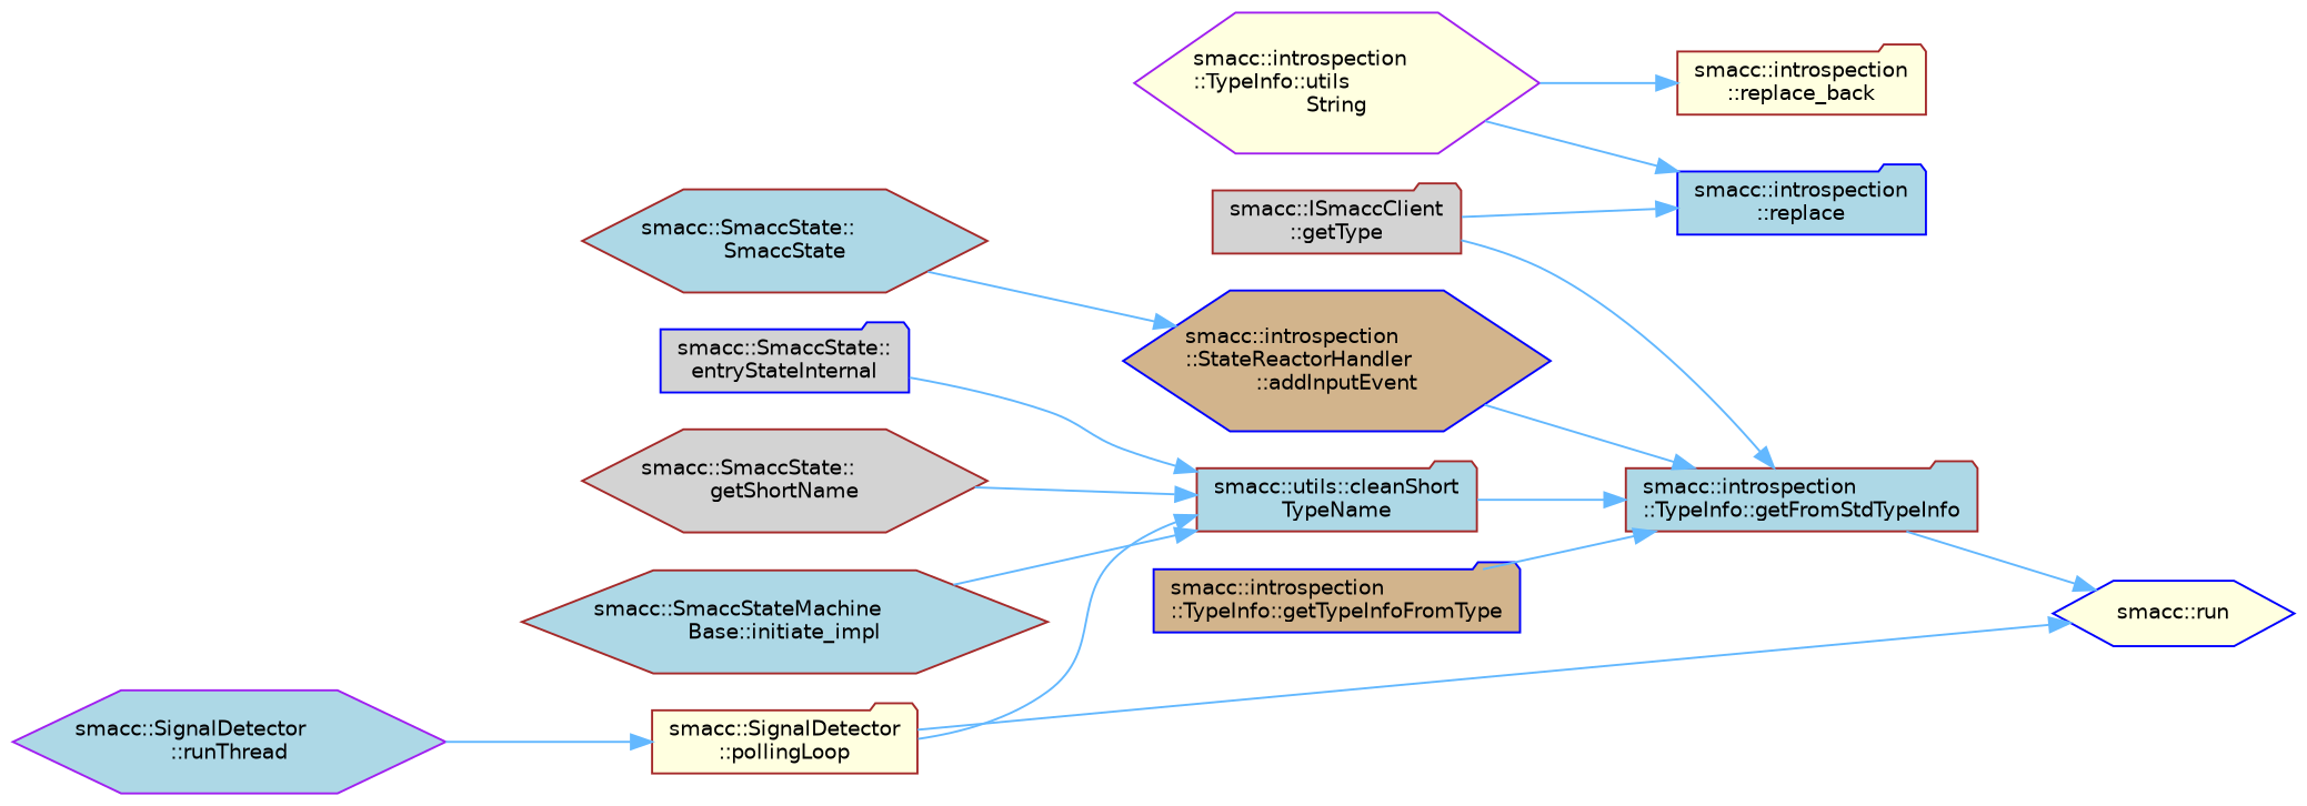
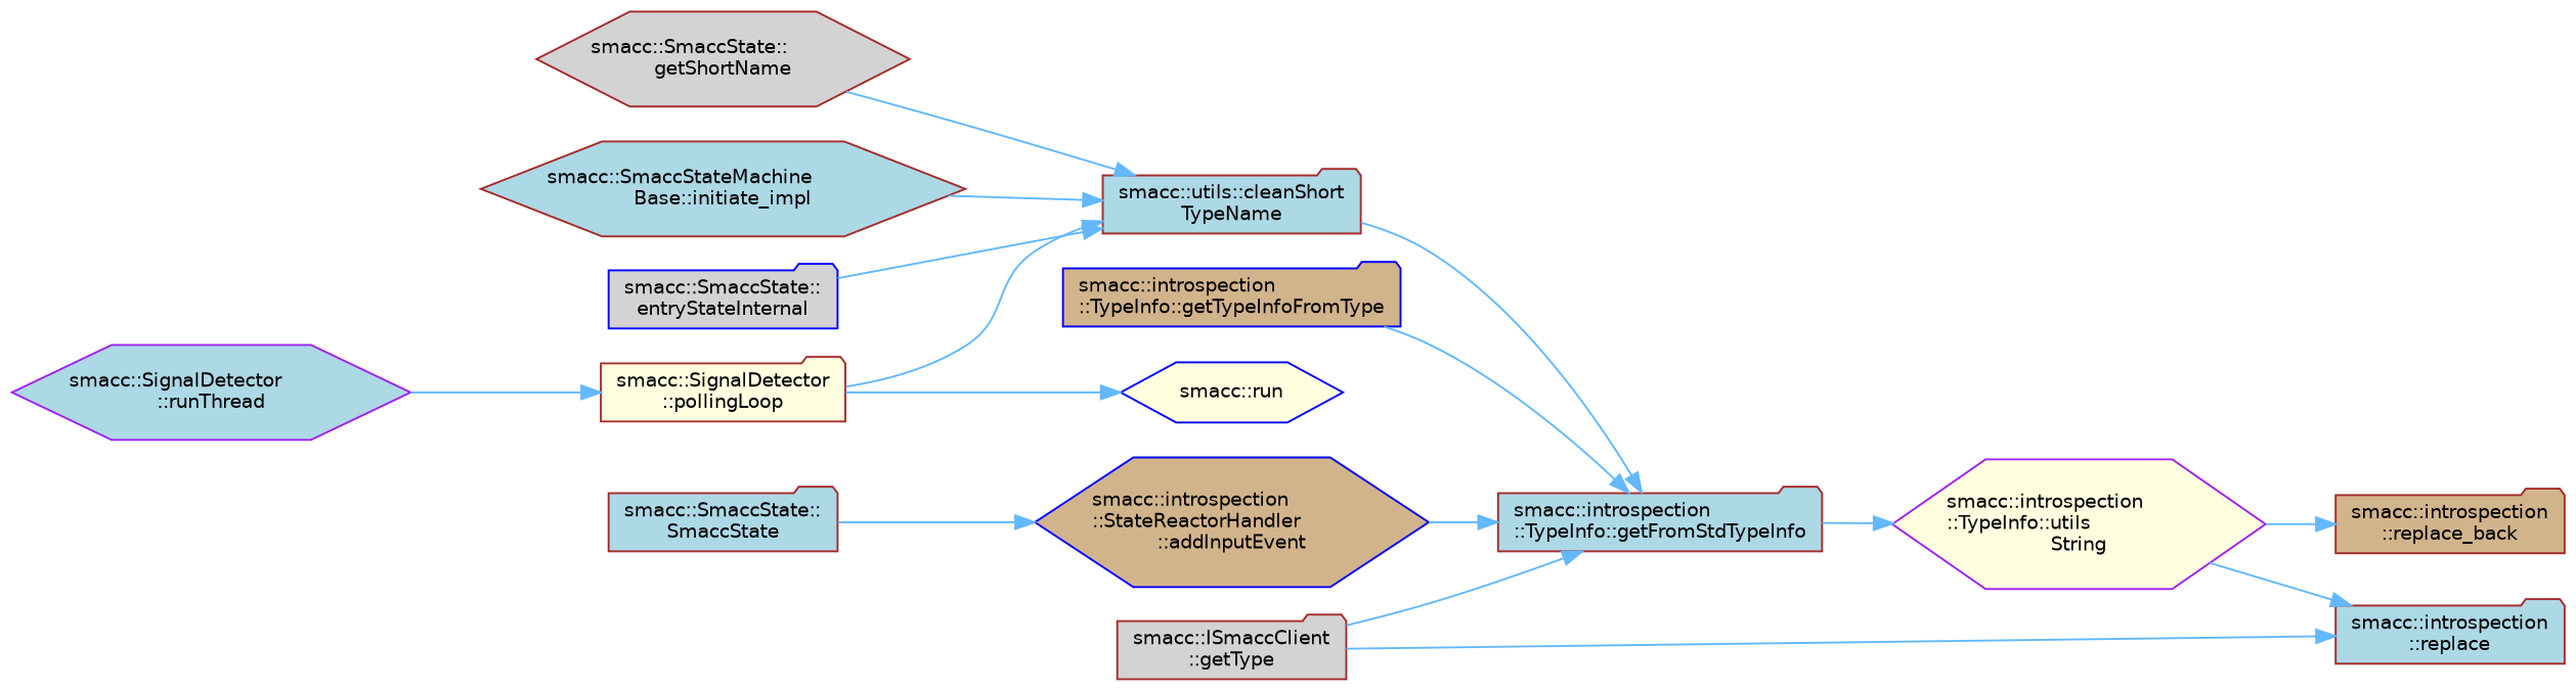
  digraph {
    fontname="DejaVu Sans"
    rankdir=RL
    node [color=brown fillcolor=lightblue fontname="DejaVu Sans" fontsize=10 shape=folder style=filled]
    edge [color=steelblue1 dir=back fontname="DejaVu Sans" fontsize=10 labelfontname=Helvetica labelfontsize=10 style=solid]
-   n1 [color=blue fontcolor=black height=0.2 label="smacc::introspection\l::replace" width=0.4]
+   n1 [fontcolor=black height=0.2 label="smacc::introspection\l::replace" width=0.4]
    n2 [color=purple fillcolor=lightyellow height=0.2 label="smacc::introspection\l::TypeInfo::utils\lString" shape=hexagon width=0.4]
    n3 [fillcolor=lightgrey height=0.2 label="smacc::ISmaccClient\l::getType" width=0.4]
    n4 [height=0.2 label="smacc::introspection\l::TypeInfo::getFromStdTypeInfo" width=0.4]
-   n5 [fillcolor=lightyellow height=0.2 label="smacc::introspection\l::replace_back" width=0.4]
+   n5 [fillcolor=tan height=0.2 label="smacc::introspection\l::replace_back" width=0.4]
    n6 [color=blue fillcolor=tan height=0.2 label="smacc::introspection\l::StateReactorHandler\l::addInputEvent" shape=hexagon width=0.4]
    n7 [height=0.2 label="smacc::utils::cleanShort\lTypeName" width=0.4]
    n8 [color=blue fillcolor=tan height=0.2 label="smacc::introspection\l::TypeInfo::getTypeInfoFromType" width=0.4]
-   n9 [height=0.2 label="smacc::SmaccState::\lSmaccState" shape=hexagon width=0.4]
+   n9 [height=0.2 label="smacc::SmaccState::\lSmaccState" width=0.4]
    n10 [color=blue fillcolor=lightgrey height=0.2 label="smacc::SmaccState::\lentryStateInternal" width=0.4]
    n11 [fillcolor=lightgrey height=0.2 label="smacc::SmaccState::\lgetShortName" shape=hexagon width=0.4]
    n12 [height=0.2 label="smacc::SmaccStateMachine\lBase::initiate_impl" shape=hexagon width=0.4]
    n13 [fillcolor=lightyellow height=0.2 label="smacc::SignalDetector\l::pollingLoop" width=0.4]
    n14 [color=purple height=0.2 label="smacc::SignalDetector\l::runThread" shape=hexagon width=0.4]
    n15 [color=blue fillcolor=lightyellow height=0.2 label="smacc::run" shape=hexagon width=0.4]
    n1 -> n2
    n1 -> n3
-   n15 -> n4
+   n2 -> n4
    n4 -> n3
    n4 -> n6
    n4 -> n7
    n4 -> n8
    n5 -> n2
    n6 -> n9
    n7 -> n10
    n7 -> n11
    n7 -> n12
    n7 -> n13
    n13 -> n14
    n15 -> n13
  }
